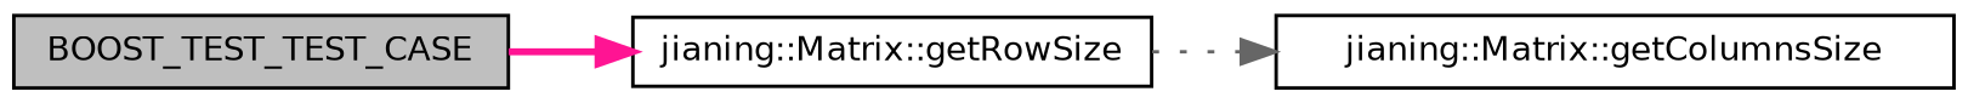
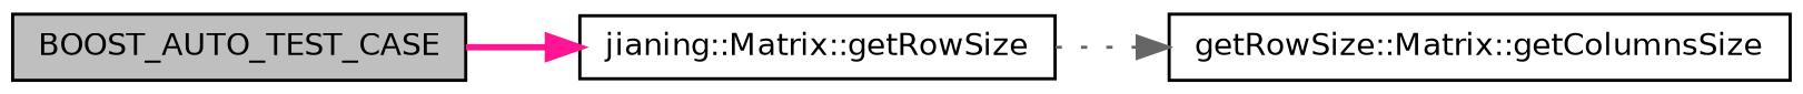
  digraph {
    rankdir=LR
    node [color=black fillcolor=white fontname=Helvetica fontsize=10 shape=record style=filled]
    edge [fontname=Helvetica fontsize=10 labelfontname=Helvetica labelfontsize=10]
-   n1 [fillcolor=grey75 fontcolor=black height=0.2 label=BOOST_TEST_TEST_CASE width=0.4]
+   n1 [fillcolor=grey75 fontcolor=black height=0.2 label=BOOST_AUTO_TEST_CASE width=0.4]
    n2 [height=0.2 label="jianing::Matrix::getRowSize" width=0.4]
-   n3 [height=0.2 label="jianing::Matrix::getColumnsSize" width=0.4]
+   n3 [height=0.2 label="getRowSize::Matrix::getColumnsSize" width=0.4]
    n1 -> n2 [color=deeppink style=bold]
    n2 -> n3 [color=gray40 style=dotted]
  }
